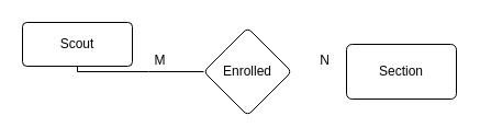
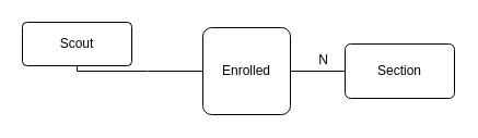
  <mxCell id="0" />
  <mxCell id="1" parent="0" />
  <mxCell id="2" value="" style="edgeStyle=orthogonalEdgeStyle;rounded=0;orthogonalLoop=1;jettySize=auto;html=1;endArrow=none;endFill=0;" edge="1" parent="1" source="3" target="5"><mxGeometry relative="1" as="geometry"><Array as="points"><mxPoint x="135" y="65" /><mxPoint x="135" y="65" /></Array></mxGeometry></mxCell>
  <mxCell id="3" value="Scout" style="rounded=1;arcSize=10;whiteSpace=wrap;html=1;align=center;" vertex="1" parent="1"><mxGeometry x="20" y="20" width="100" height="40" as="geometry" /></mxCell>
- <mxCell id="5" value="Enrolled" style="rhombus;whiteSpace=wrap;html=1;rounded=1;arcSize=10;" vertex="1" parent="1"><mxGeometry x="185" y="25" width="80" height="80" as="geometry" /></mxCell>
- <mxCell id="6" value="M" style="text;html=1;align=center;verticalAlign=middle;resizable=0;points=[];autosize=1;strokeColor=none;fillColor=none;" vertex="1" parent="1"><mxGeometry x="130" y="45" width="30" height="20" as="geometry" /></mxCell>
+ <mxCell id="4" value="" style="edgeStyle=orthogonalEdgeStyle;rounded=0;orthogonalLoop=1;jettySize=auto;html=1;endArrow=none;endFill=0;" edge="1" parent="1" source="5" target="7"><mxGeometry relative="1" as="geometry" /></mxCell>
+ <mxCell id="5" value="Enrolled" style="whiteSpace=wrap;html=1;arcSize=10;rounded=1;" vertex="1" parent="1"><mxGeometry x="185" y="25" width="80" height="80" as="geometry" /></mxCell>
  <mxCell id="7" value="Section" style="whiteSpace=wrap;html=1;rounded=1;arcSize=10;" vertex="1" parent="1"><mxGeometry x="315" y="40" width="100" height="50" as="geometry" /></mxCell>
  <mxCell id="8" value="N" style="text;html=1;align=center;verticalAlign=middle;resizable=0;points=[];autosize=1;strokeColor=none;fillColor=none;" vertex="1" parent="1"><mxGeometry x="285" y="45" width="20" height="20" as="geometry" /></mxCell>
